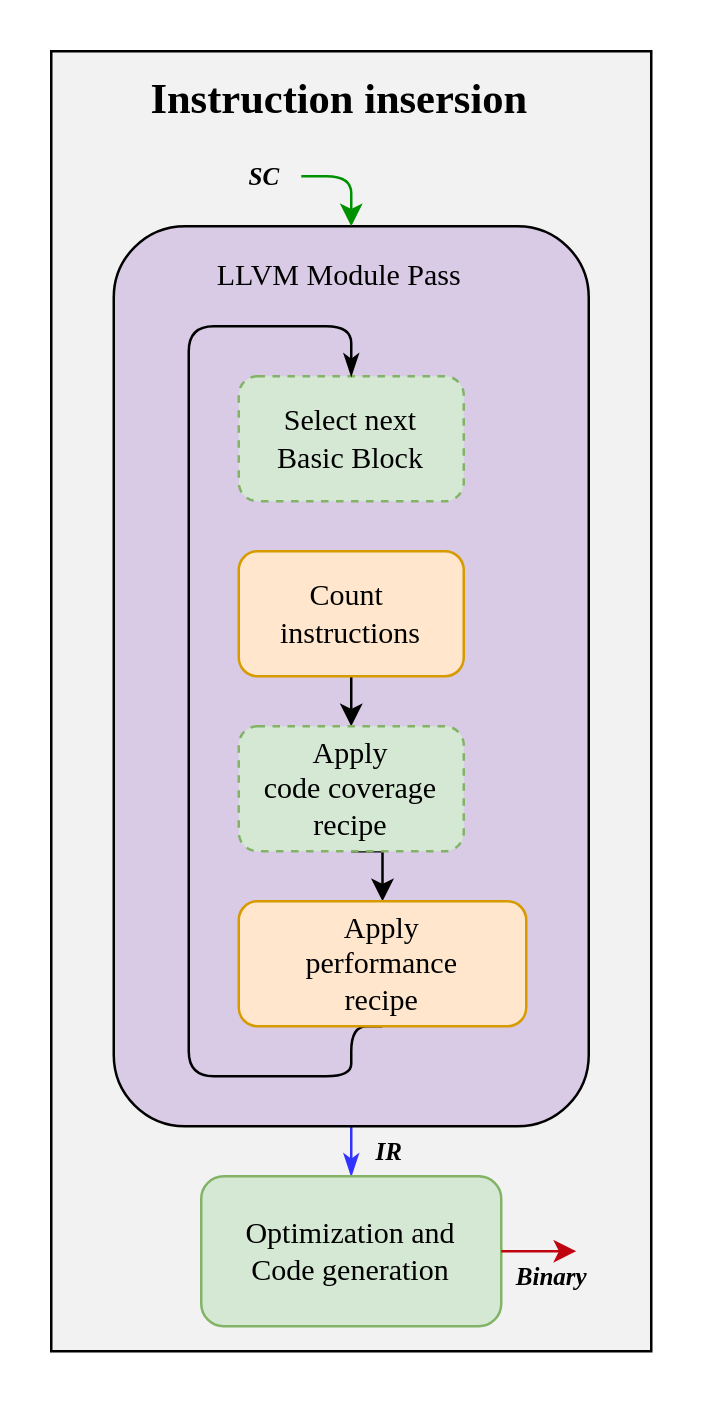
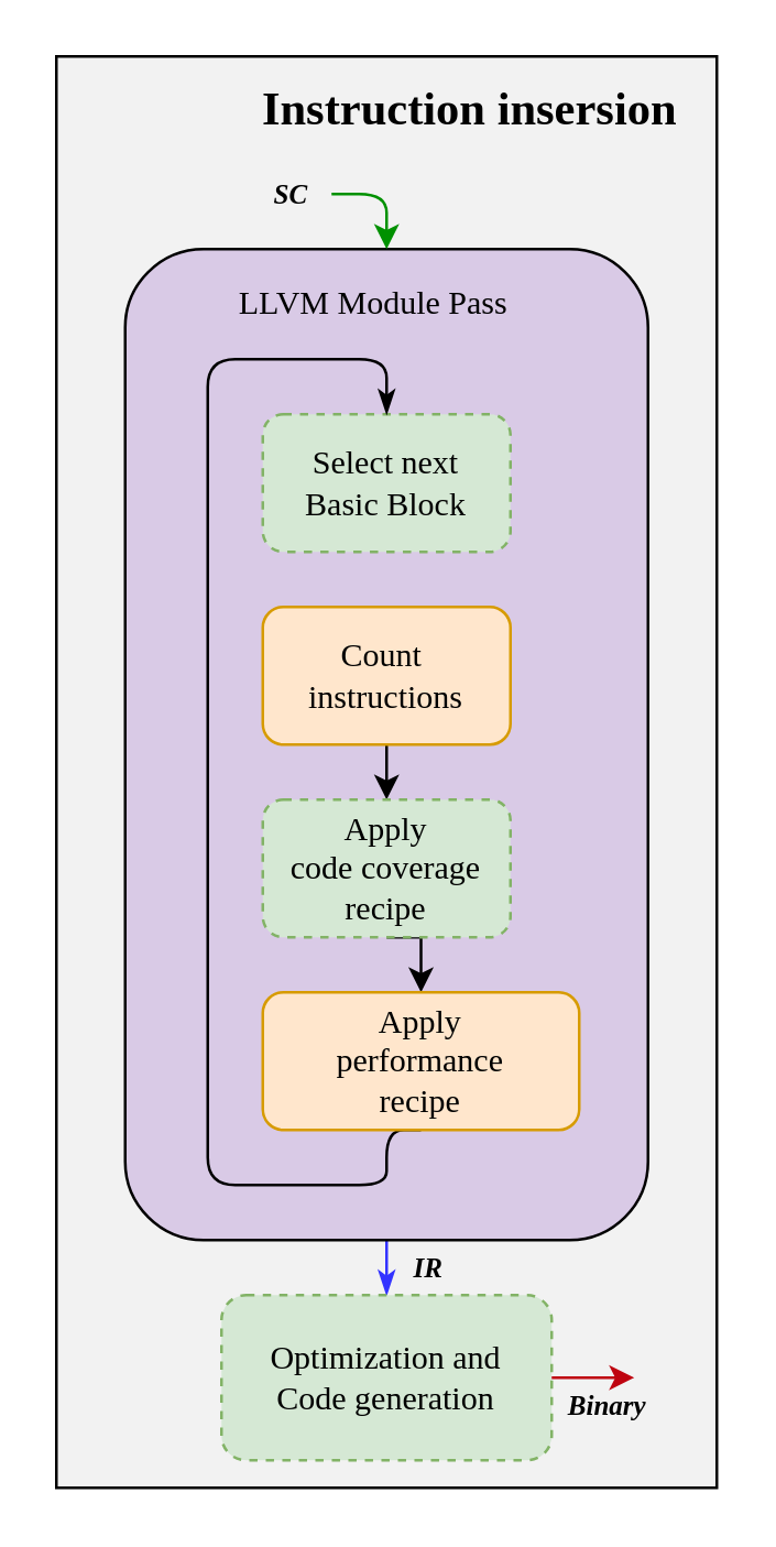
  <mxCell id="0" />
  <mxCell id="1" parent="0" />
  <mxCell id="2" value="" style="rounded=0;whiteSpace=wrap;html=1;fontFamily=Georgia;fillColor=#F2F2F2;" parent="1" vertex="1"><mxGeometry x="20" y="20" width="240" height="520" as="geometry" /></mxCell>
- <mxCell id="3" value="&lt;b&gt;&lt;font style=&quot;font-size: 17px&quot;&gt;Instruction insersion&lt;/font&gt;&lt;/b&gt;" style="text;html=1;align=center;verticalAlign=middle;resizable=0;points=[];autosize=1;strokeColor=none;fontFamily=Georgia;" vertex="1" parent="1"><mxGeometry x="50" y="30" width="170" height="20" as="geometry" /></mxCell>
+ <mxCell id="3" value="&lt;b&gt;&lt;font style=&quot;font-size: 17px&quot;&gt;Instruction insersion&lt;/font&gt;&lt;/b&gt;" style="text;html=1;align=center;verticalAlign=middle;resizable=0;points=[];autosize=1;strokeColor=none;fontFamily=Georgia;" vertex="1" parent="1"><mxGeometry x="85" y="30" width="170" height="20" as="geometry" /></mxCell>
  <mxCell id="4" style="edgeStyle=orthogonalEdgeStyle;rounded=1;orthogonalLoop=1;jettySize=auto;html=1;exitX=0.5;exitY=1;exitDx=0;exitDy=0;entryX=0.5;entryY=0;entryDx=0;entryDy=0;endArrow=classicThin;endFill=1;fontFamily=Georgia;strokeColor=#3333FF;" edge="1" parent="1" source="5" target="14"><mxGeometry relative="1" as="geometry" /></mxCell>
  <mxCell id="5" value="" style="rounded=1;whiteSpace=wrap;html=1;fontFamily=Georgia;fillColor=#D9CAE6;" vertex="1" parent="1"><mxGeometry x="45" y="90" width="190" height="360" as="geometry" /></mxCell>
  <mxCell id="6" value="LLVM Module Pass" style="text;html=1;align=center;verticalAlign=middle;resizable=0;points=[];autosize=1;strokeColor=none;fontFamily=Georgia;" vertex="1" parent="1"><mxGeometry x="80" y="100" width="110" height="20" as="geometry" /></mxCell>
  <mxCell id="7" value="Select next&lt;br&gt;Basic Block" style="rounded=1;whiteSpace=wrap;html=1;fontFamily=Georgia;fillColor=#d5e8d4;strokeColor=#82b366;dashed=1;" vertex="1" parent="1"><mxGeometry x="95" y="150" width="90" height="50" as="geometry" /></mxCell>
  <mxCell id="8" style="edgeStyle=orthogonalEdgeStyle;rounded=0;orthogonalLoop=1;jettySize=auto;html=1;exitX=0.5;exitY=1;exitDx=0;exitDy=0;entryX=0.5;entryY=0;entryDx=0;entryDy=0;fontFamily=Georgia;" edge="1" parent="1" source="9" target="11"><mxGeometry relative="1" as="geometry" /></mxCell>
  <mxCell id="9" value="Count&amp;nbsp;&lt;br&gt;instructions" style="rounded=1;whiteSpace=wrap;html=1;fontFamily=Georgia;fillColor=#ffe6cc;strokeColor=#d79b00;" vertex="1" parent="1"><mxGeometry x="95" y="220" width="90" height="50" as="geometry" /></mxCell>
  <mxCell id="10" style="edgeStyle=orthogonalEdgeStyle;rounded=0;orthogonalLoop=1;jettySize=auto;html=1;exitX=0.5;exitY=1;exitDx=0;exitDy=0;entryX=0.5;entryY=0;entryDx=0;entryDy=0;fontFamily=Georgia;" edge="1" parent="1" source="11" target="13"><mxGeometry relative="1" as="geometry" /></mxCell>
  <mxCell id="11" value="Apply&lt;br&gt;code coverage&lt;br&gt;recipe" style="rounded=1;whiteSpace=wrap;html=1;fontFamily=Georgia;fillColor=#d5e8d4;strokeColor=#82b366;dashed=1;" vertex="1" parent="1"><mxGeometry x="95" y="290" width="90" height="50" as="geometry" /></mxCell>
  <mxCell id="12" style="edgeStyle=orthogonalEdgeStyle;rounded=1;orthogonalLoop=1;jettySize=auto;html=1;exitX=0.5;exitY=1;exitDx=0;exitDy=0;entryX=0.5;entryY=0;entryDx=0;entryDy=0;endArrow=classicThin;endFill=1;fontFamily=Georgia;" edge="1" parent="1" source="13" target="7"><mxGeometry relative="1" as="geometry"><Array as="points"><mxPoint x="140" y="430" /><mxPoint x="75" y="430" /><mxPoint x="75" y="130" /><mxPoint x="140" y="130" /></Array></mxGeometry></mxCell>
  <mxCell id="13" value="Apply&lt;br&gt;performance&lt;br&gt;recipe" style="rounded=1;whiteSpace=wrap;html=1;fontFamily=Georgia;fillColor=#ffe6cc;strokeColor=#d79b00;" vertex="1" parent="1"><mxGeometry x="95" y="360" width="115" height="50" as="geometry" /></mxCell>
- <mxCell id="14" value="Optimization and&lt;br&gt;Code generation" style="rounded=1;whiteSpace=wrap;html=1;fontFamily=Georgia;fillColor=#d5e8d4;strokeColor=#82b366;" vertex="1" parent="1"><mxGeometry x="80" y="470" width="120" height="60" as="geometry" /></mxCell>
+ <mxCell id="14" value="Optimization and&lt;br&gt;Code generation" style="rounded=1;whiteSpace=wrap;html=1;fontFamily=Georgia;fillColor=#d5e8d4;strokeColor=#82b366;dashed=1;" vertex="1" parent="1"><mxGeometry x="80" y="470" width="120" height="60" as="geometry" /></mxCell>
  <mxCell id="15" value="" style="endArrow=classic;html=1;exitX=1;exitY=0.5;exitDx=0;exitDy=0;fontFamily=Georgia;strokeColor=#BF0410;" edge="1" parent="1" source="14"><mxGeometry width="50" height="50" relative="1" as="geometry"><mxPoint x="95.08" y="81.62" as="sourcePoint" /><mxPoint x="230" y="500" as="targetPoint" /></mxGeometry></mxCell>
  <mxCell id="16" value="" style="endArrow=classic;html=1;fontFamily=Georgia;entryX=0.5;entryY=0;entryDx=0;entryDy=0;strokeColor=#009100;" edge="1" parent="1" target="5"><mxGeometry width="50" height="50" relative="1" as="geometry"><mxPoint x="120" y="70" as="sourcePoint" /><mxPoint x="230" y="520" as="targetPoint" /><Array as="points"><mxPoint x="140" y="70" /></Array></mxGeometry></mxCell>
  <mxCell id="17" value="&lt;font color=&quot;#000000&quot; style=&quot;font-size: 10px&quot;&gt;&lt;b&gt;&lt;i&gt;SC&lt;/i&gt;&lt;/b&gt;&lt;/font&gt;" style="text;html=1;align=center;verticalAlign=middle;resizable=0;points=[];autosize=1;strokeColor=none;fontFamily=Georgia;fontColor=#BF0410;" vertex="1" parent="1"><mxGeometry x="90" y="60" width="30" height="20" as="geometry" /></mxCell>
  <mxCell id="18" value="&lt;font color=&quot;#000000&quot; size=&quot;1&quot;&gt;&lt;b&gt;&lt;i&gt;IR&lt;/i&gt;&lt;/b&gt;&lt;/font&gt;" style="text;html=1;align=center;verticalAlign=middle;resizable=0;points=[];autosize=1;strokeColor=none;fontFamily=Georgia;fontColor=#BF0410;" vertex="1" parent="1"><mxGeometry x="140" y="450" width="30" height="20" as="geometry" /></mxCell>
  <mxCell id="19" value="&lt;font color=&quot;#000000&quot; style=&quot;font-size: 10px&quot;&gt;&lt;b&gt;&lt;i&gt;Binary&lt;/i&gt;&lt;/b&gt;&lt;/font&gt;" style="text;html=1;align=center;verticalAlign=middle;resizable=0;points=[];autosize=1;strokeColor=none;fontFamily=Georgia;fontColor=#BF0410;" vertex="1" parent="1"><mxGeometry x="200" y="500" width="40" height="20" as="geometry" /></mxCell>
